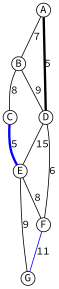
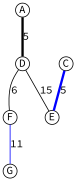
  graph {
    fontname="Source Code Pro"
    node [fixedsize=true fontname="Source Code Pro"]
    edge [fontname="Source Code Pro"]
    A [height=0.25 width=0.25]
-   B [height=0.25 width=0.25]
    D [height=0.25 width=0.25]
    C [height=0.25 width=0.25]
    E [height=0.25 width=0.25]
    F [height=0.25 width=0.25]
    G [height=0.25 width=0.25]
-   A -- B [label=7]
    A -- D [color=black label=5 penwidth=3]
-   B -- D [label=9]
-   B -- C [label=8]
    D -- E [label=15]
    D -- F [label=6]
    C -- E [color=blue label=5 penwidth=3]
-   E -- F [label=8]
-   E -- G [label=9]
    F -- G [color=blue label=11]
  }
